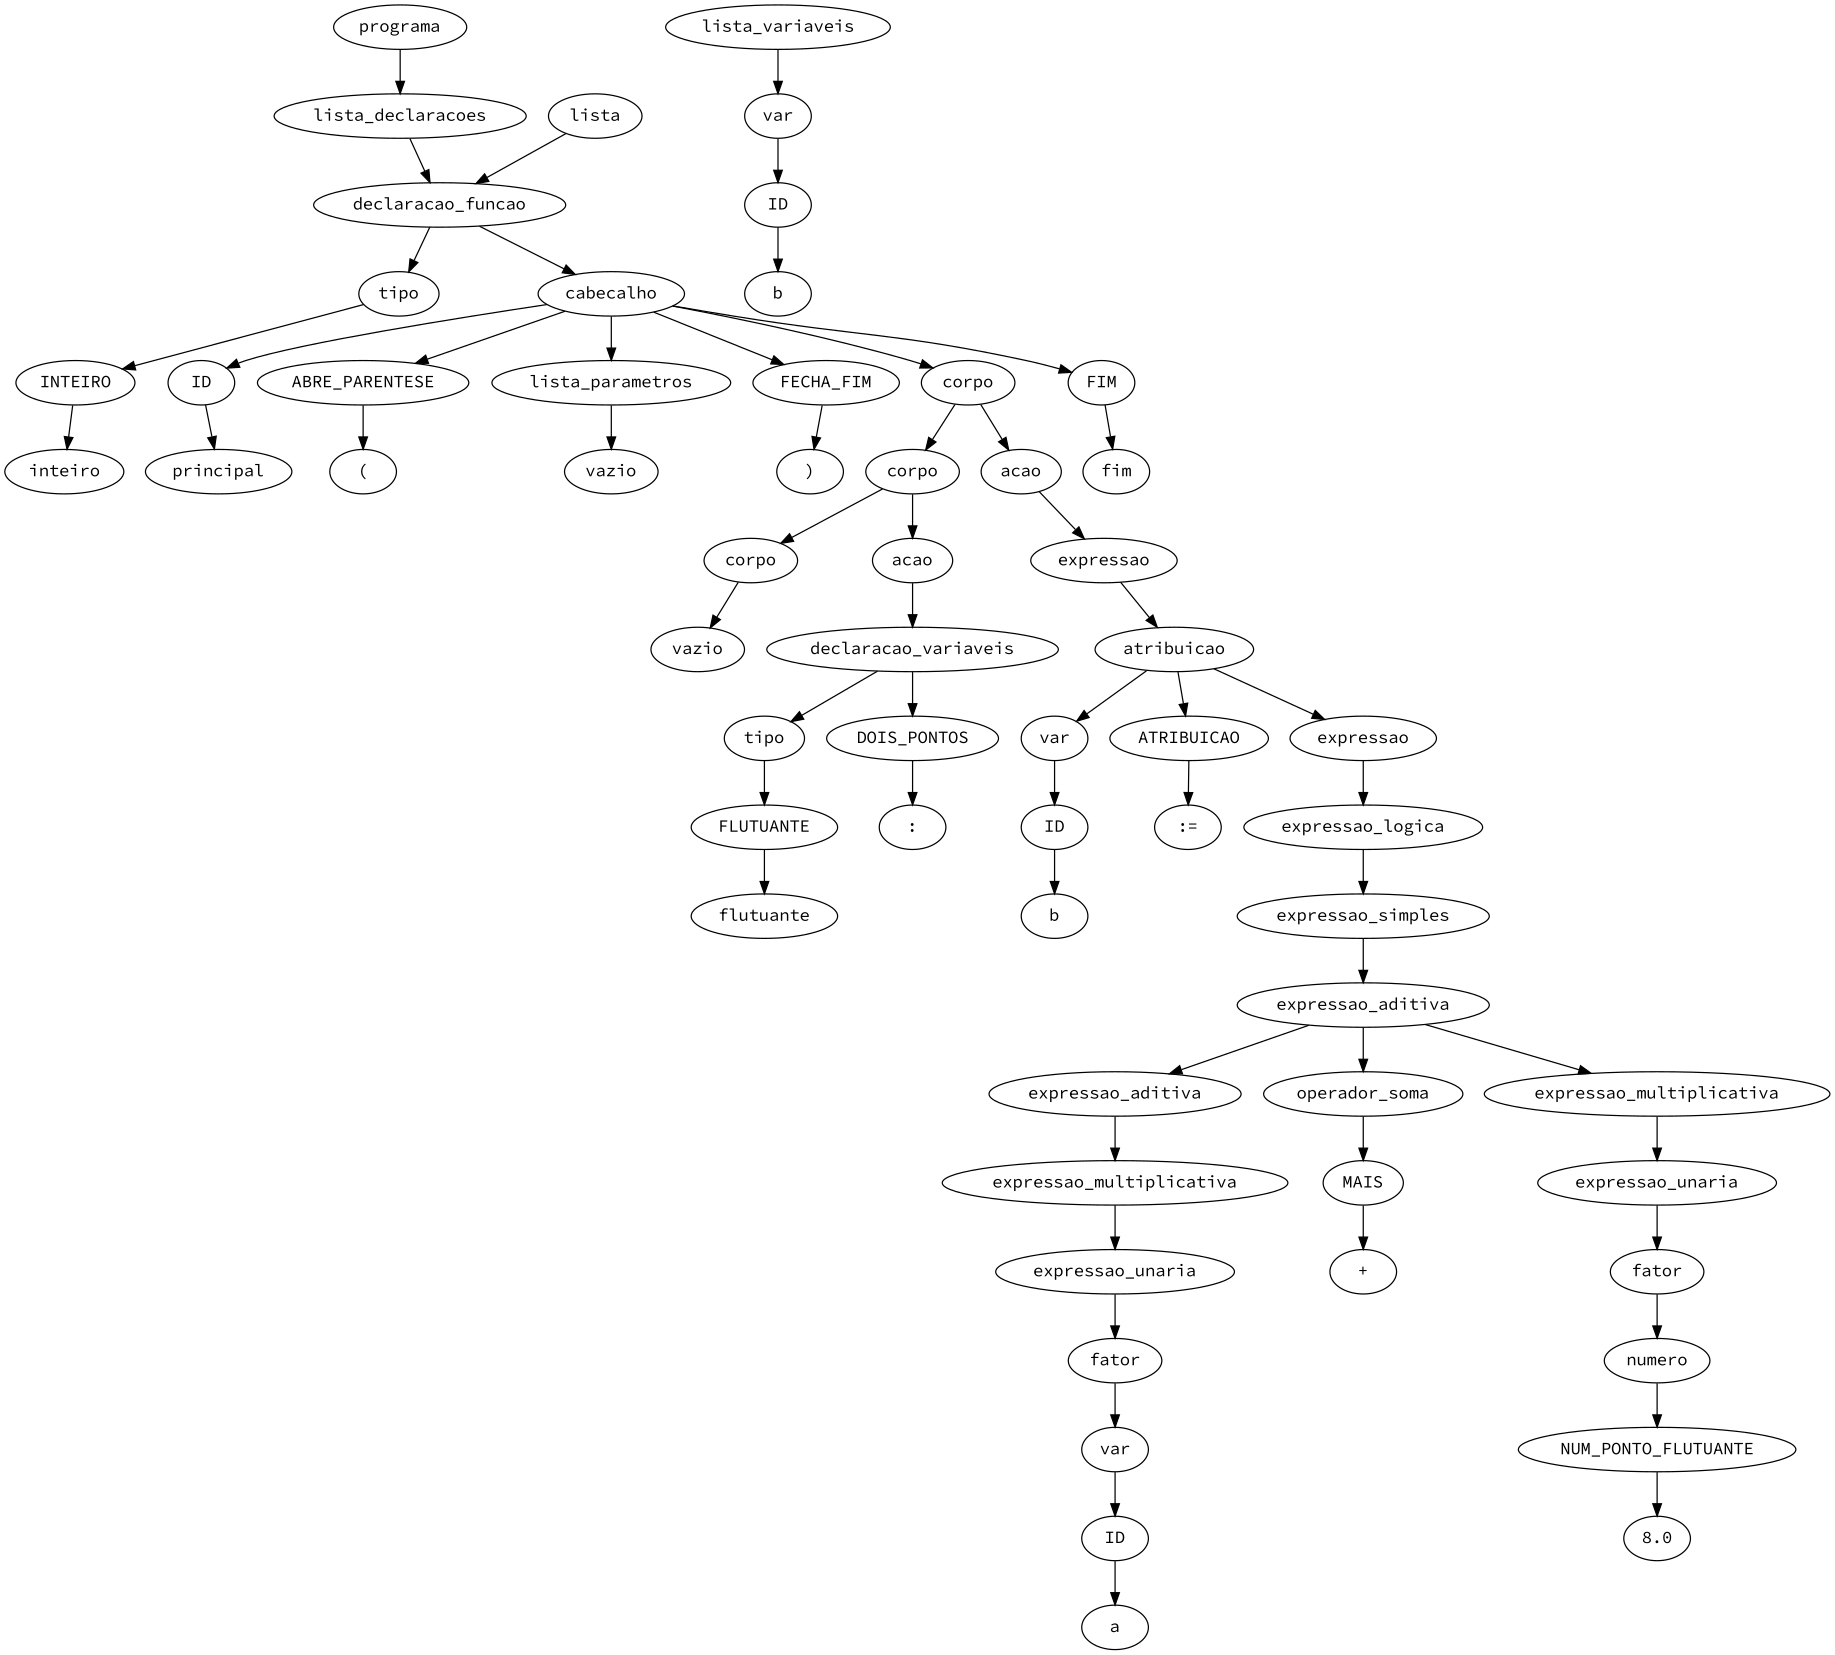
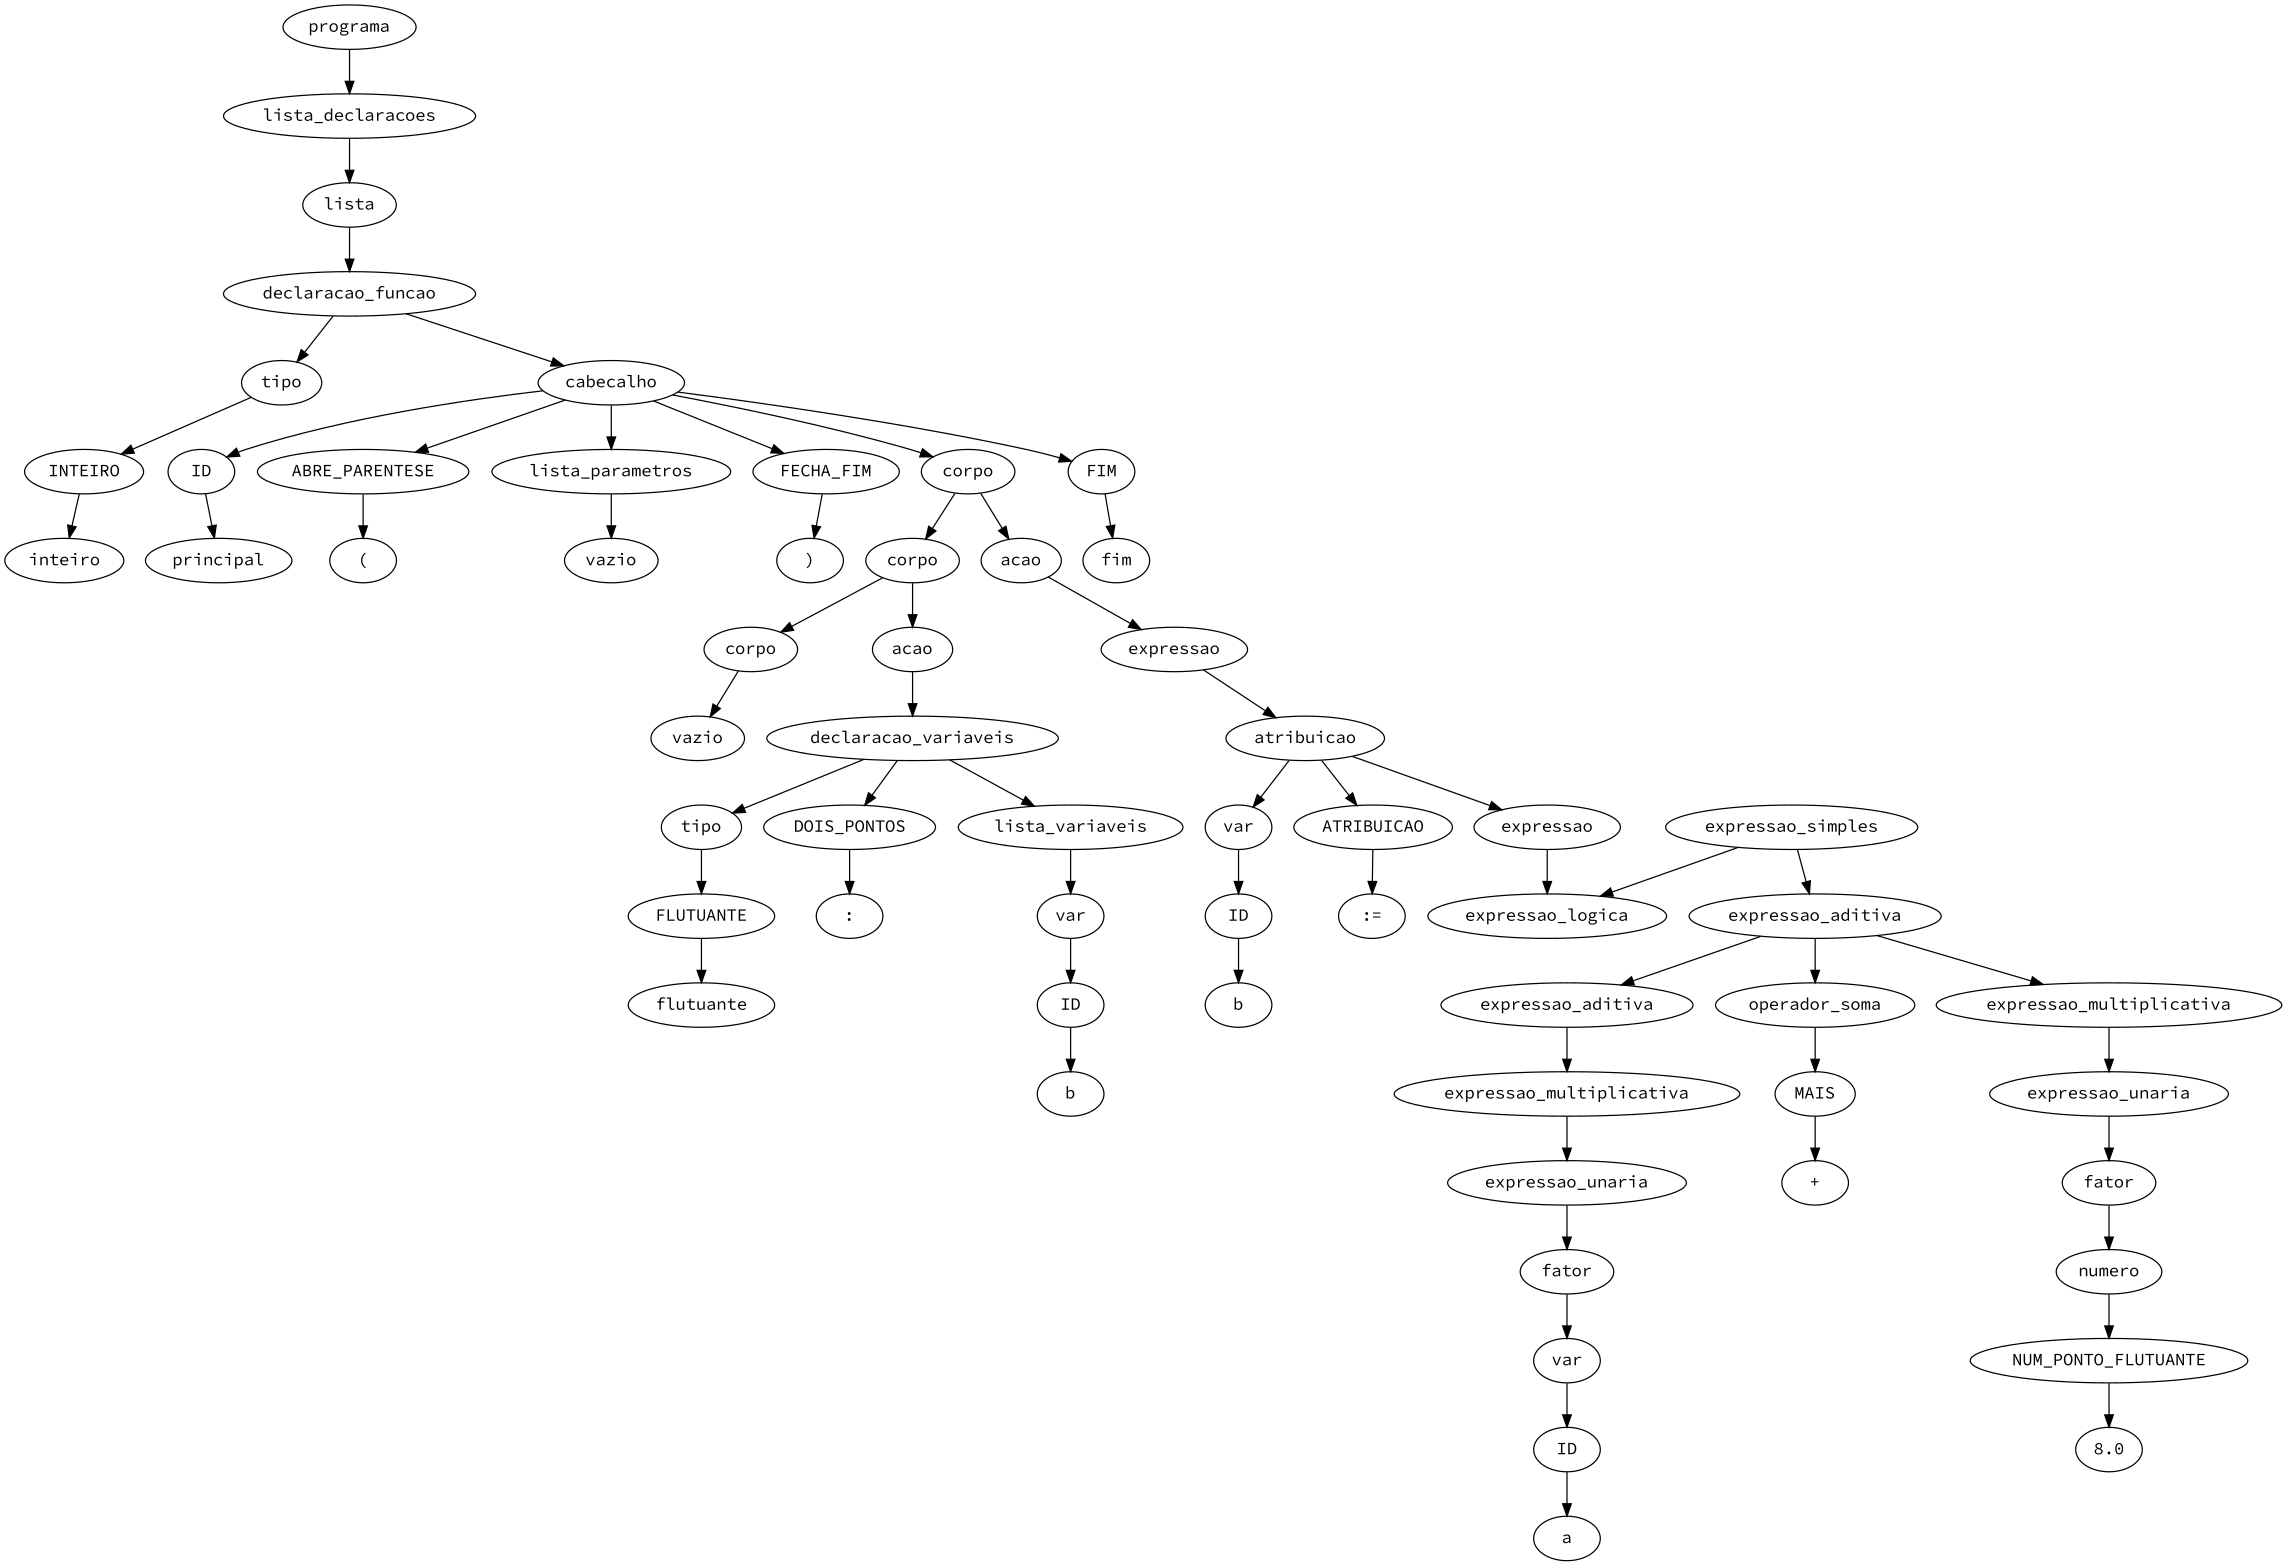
  digraph {
    fontname="Source Code Pro"
    node [fontname="Source Code Pro"]
    edge [fontname="Source Code Pro"]
    n1 [label=programa]
    n2 [label=lista_declaracoes]
    n3 [label=lista]
    n4 [label=declaracao_funcao]
    n5 [label=tipo]
    n6 [label=cabecalho]
    n7 [label=INTEIRO]
    n8 [label=ID]
    n9 [label=ABRE_PARENTESE]
    n10 [label=lista_parametros]
    n11 [label=FECHA_FIM]
    n12 [label=corpo]
    n13 [label=FIM]
    n14 [label=inteiro]
    n15 [label=principal]
    n16 [label="("]
    n17 [label=vazio]
    n18 [label=")"]
    n19 [label=corpo]
    n20 [label=acao]
    n21 [label=fim]
    n22 [label=corpo]
    n23 [label=acao]
    n24 [label=expressao]
    n25 [label=vazio]
    n26 [label=declaracao_variaveis]
    n27 [label=tipo]
    n28 [label=DOIS_PONTOS]
    n29 [label=lista_variaveis]
    n30 [label=FLUTUANTE]
    n31 [label=":"]
    n32 [label=var]
    n33 [label=flutuante]
    n34 [label=ID]
    n35 [label=b]
    n36 [label=atribuicao]
    n37 [label=var]
    n38 [label=ATRIBUICAO]
    n39 [label=expressao]
    n40 [label=ID]
    n41 [label=":="]
    n42 [label=expressao_logica]
    n43 [label=b]
    n44 [label=expressao_simples]
    n45 [label=expressao_aditiva]
    n46 [label=expressao_aditiva]
    n47 [label=operador_soma]
    n48 [label=expressao_multiplicativa]
    n49 [label=expressao_multiplicativa]
    n50 [label=MAIS]
    n51 [label=expressao_unaria]
    n52 [label=expressao_unaria]
    n53 [label=fator]
    n54 [label=var]
    n55 [label=ID]
    n56 [label=a]
    n57 [label="+"]
    n58 [label=fator]
    n59 [label=numero]
    n60 [label=NUM_PONTO_FLUTUANTE]
    n61 [label=8.0]
    n1 -> n2
-   n2 -> n4
+   n2 -> n3
    n3 -> n4
    n4 -> n5
    n4 -> n6
    n5 -> n7
    n6 -> n8
    n6 -> n9
    n6 -> n10
    n6 -> n11
    n6 -> n12
    n6 -> n13
    n7 -> n14
    n8 -> n15
    n9 -> n16
    n10 -> n17
    n11 -> n18
    n12 -> n19
    n12 -> n20
    n13 -> n21
    n19 -> n22
    n19 -> n23
    n20 -> n24
    n22 -> n25
    n23 -> n26
    n24 -> n36
    n26 -> n27
    n26 -> n28
+   n26 -> n29
    n27 -> n30
    n28 -> n31
    n29 -> n32
    n30 -> n33
    n32 -> n34
    n34 -> n35
    n36 -> n37
    n36 -> n38
    n36 -> n39
    n37 -> n40
    n38 -> n41
    n39 -> n42
    n40 -> n43
-   n42 -> n44
+   n44 -> n42
    n44 -> n45
    n45 -> n46
    n45 -> n47
    n45 -> n48
    n46 -> n49
    n47 -> n50
    n48 -> n51
    n49 -> n52
    n50 -> n57
    n51 -> n58
    n52 -> n53
    n53 -> n54
    n54 -> n55
    n55 -> n56
    n58 -> n59
    n59 -> n60
    n60 -> n61
  }
